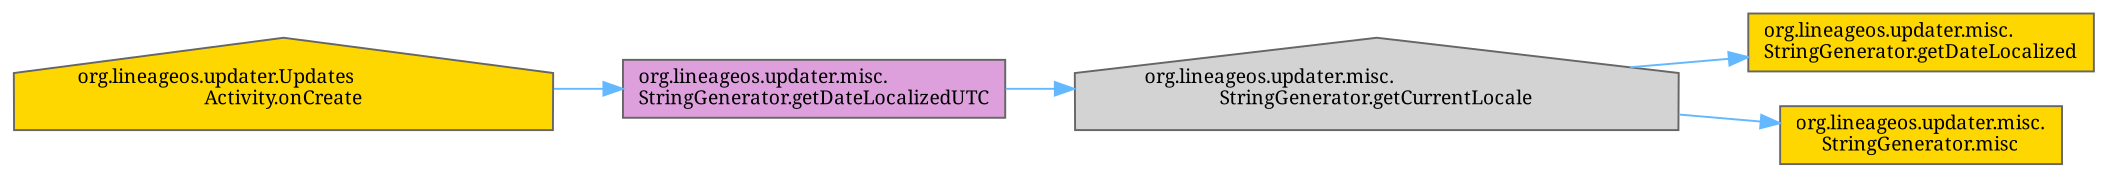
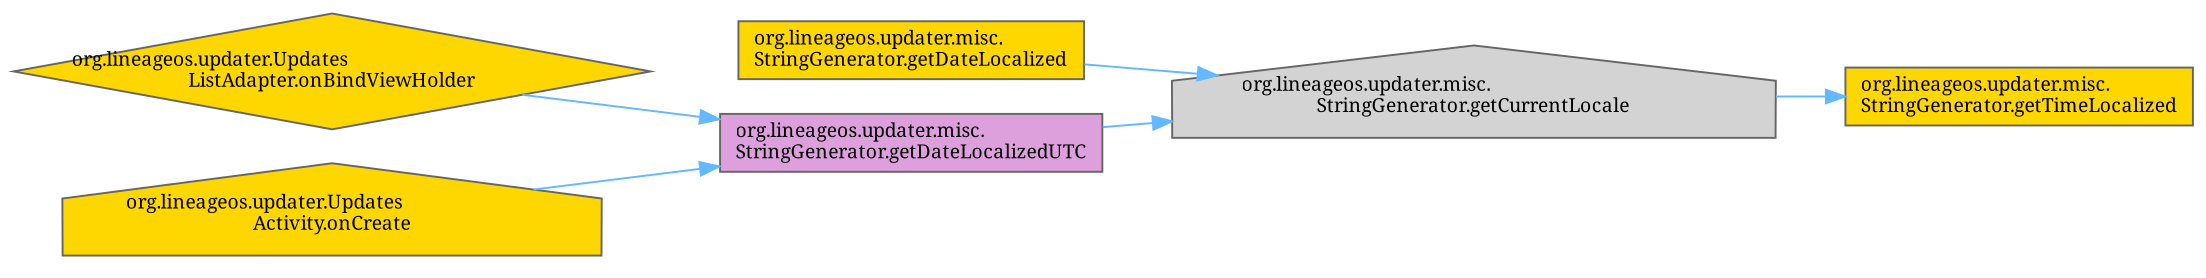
  digraph {
    fontname="Noto Serif"
    rankdir=RL
    node [color=grey40 fillcolor=gold fontname="Noto Serif" fontsize=10 shape=box style=filled]
    edge [color=steelblue1 dir=back fontname="Noto Serif" fontsize=10 labelfontname=Helvetica labelfontsize=10 style=solid]
    n1 [color=gray40 fillcolor=lightgrey fontcolor=black height=0.2 label="org.lineageos.updater.misc.\lStringGenerator.getCurrentLocale" shape=house width=0.4]
    n2 [height=0.2 label="org.lineageos.updater.misc.\lStringGenerator.getDateLocalized" width=0.4]
    n3 [fillcolor=plum height=0.2 label="org.lineageos.updater.misc.\lStringGenerator.getDateLocalizedUTC" width=0.4]
+   n4 [height=0.2 label="org.lineageos.updater.Updates\lListAdapter.onBindViewHolder" shape=diamond width=0.4]
    n5 [height=0.2 label="org.lineageos.updater.Updates\lActivity.onCreate" shape=house width=0.4]
-   n6 [height=0.2 label="org.lineageos.updater.misc.\lStringGenerator.misc" width=0.4]
-   n2 -> n1
+   n6 [height=0.2 label="org.lineageos.updater.misc.\lStringGenerator.getTimeLocalized" width=0.4]
+   n1 -> n2
    n1 -> n3
+   n3 -> n4
    n3 -> n5
    n6 -> n1
  }
